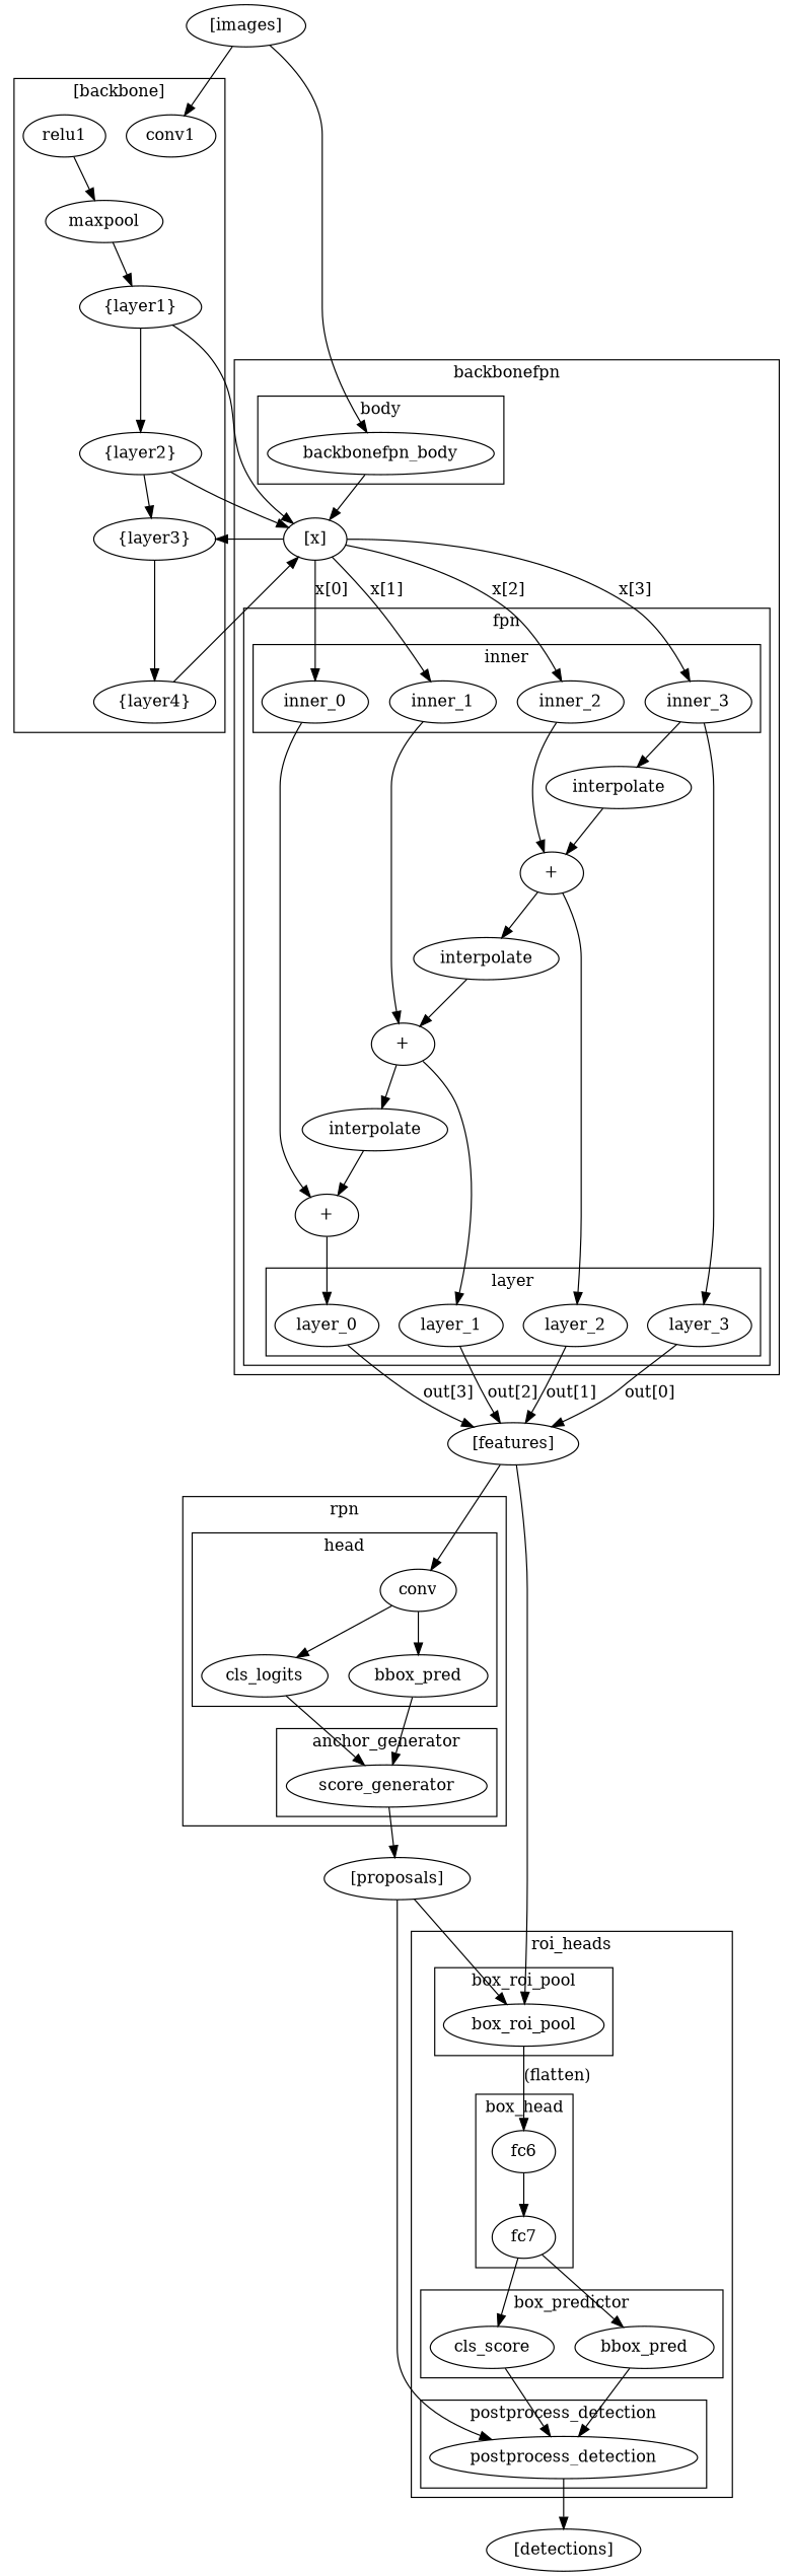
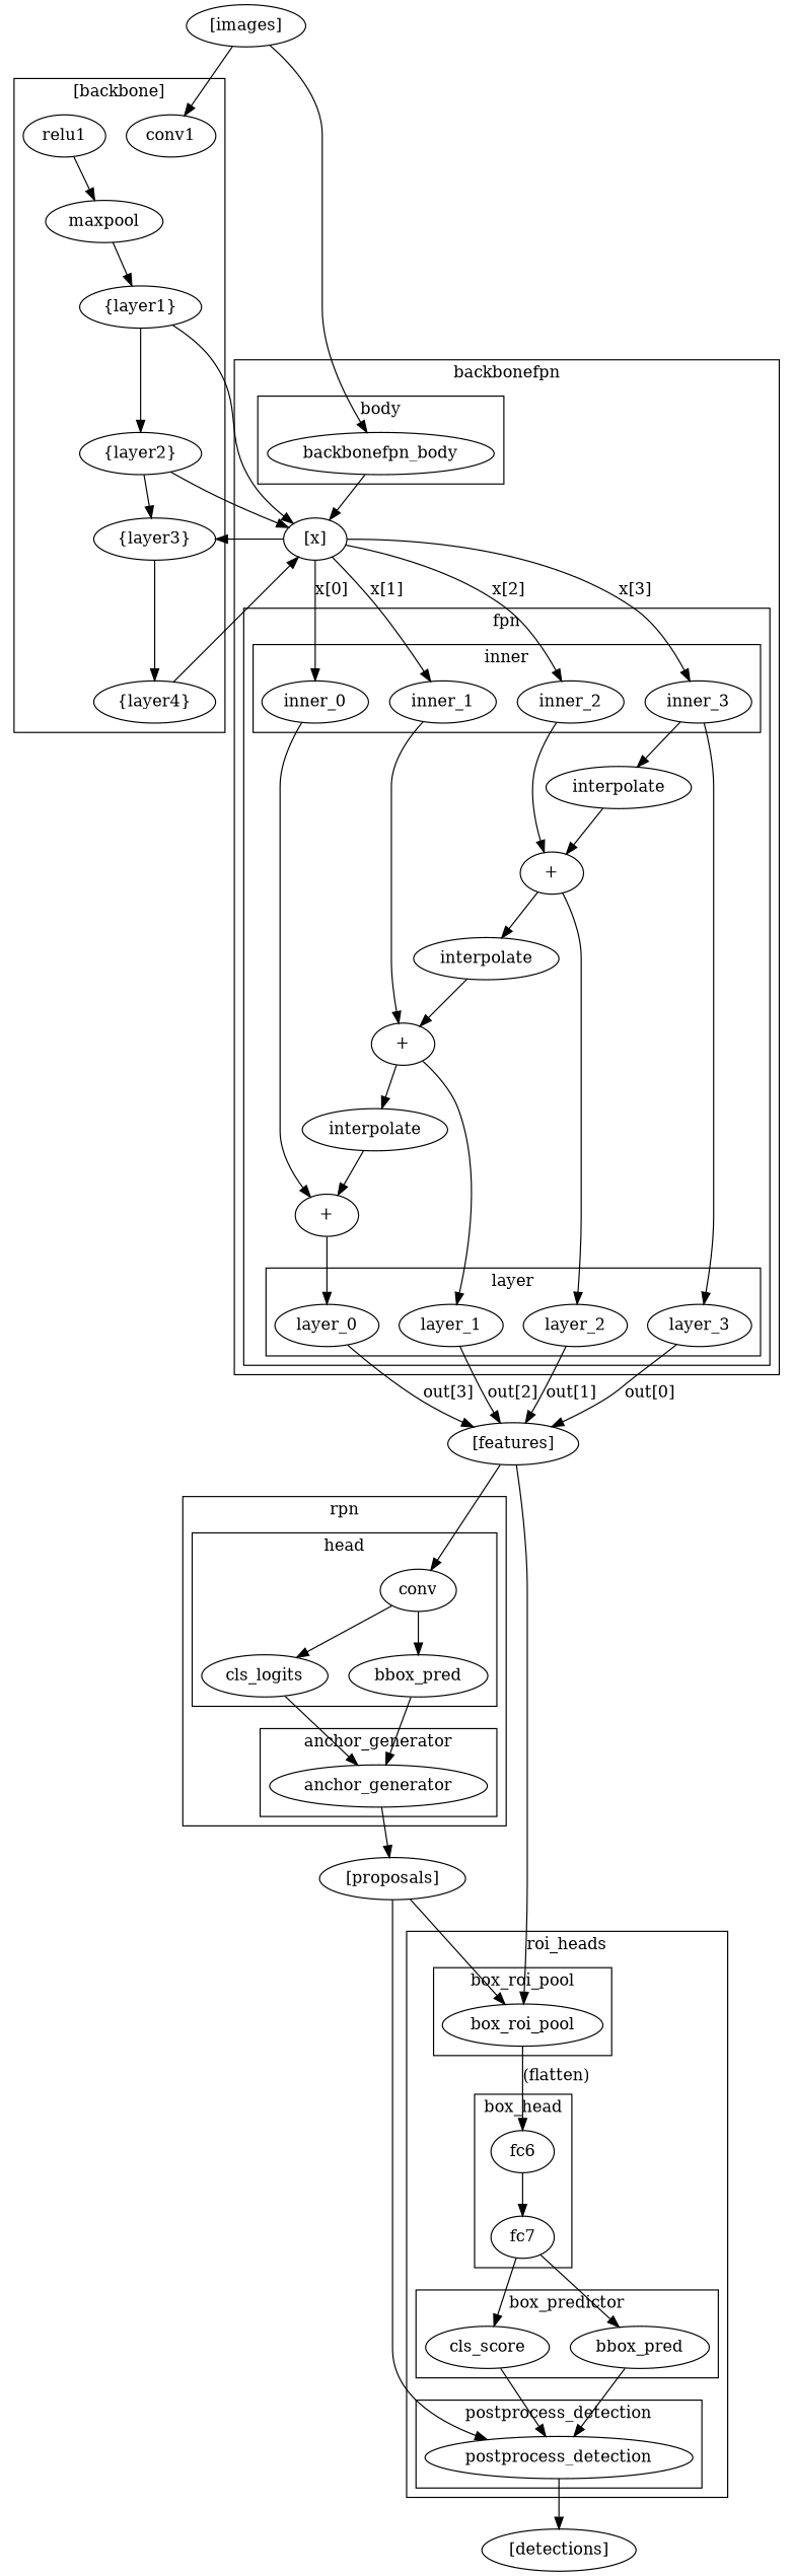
  digraph {
    backbonefpn_body
    inner_0
    inner_1
    inner_2
    inner_3
    layer_0
    layer_1
    layer_2
    layer_3
    n10 [label="+"]
    n11 [label="+"]
    n12 [label="+"]
    n13 [label=interpolate]
    n14 [label=interpolate]
    n15 [label=interpolate]
    n16 [label="[x]"]
    conv
    cls_logits
    bbox_pred
-   anchor_generator [label=score_generator]
+   anchor_generator
    box_roi_pool
    fc6
    fc7
    cls_score
    n25 [label=bbox_pred]
    postprocess_detection
    n27 [label="[images]"]
    n28 [label="[features]"]
    n29 [label="[proposals]"]
    n30 [label="[detections]"]
    conv1
    n32 [label="{layer1}"]
    maxpool
    n34 [label="{layer2}"]
    n35 [label="{layer3}"]
    n36 [label="{layer4}"]
    relu1
    subgraph sub_1 {
      label=FasterRCNN
      n27
      n28
      n29
      n30
      subgraph cluster_2 {
        label=backbonefpn
        n16
        subgraph cluster_3 {
          label=body
          backbonefpn_body
        }
        subgraph cluster_4 {
          label=fpn
          n10
          n11
          n12
          n13
          n14
          n15
          subgraph cluster_5 {
            label=inner
            inner_0
            inner_1
            inner_2
            inner_3
          }
          subgraph cluster_6 {
            label=layer
            layer_0
            layer_1
            layer_2
            layer_3
          }
        }
      }
      subgraph cluster_7 {
        label=rpn
        subgraph cluster_8 {
          label=head
          conv
          cls_logits
          bbox_pred
        }
        subgraph cluster_9 {
          label=anchor_generator
          anchor_generator
        }
      }
      subgraph cluster_10 {
        label=roi_heads
        subgraph cluster_11 {
          label=box_roi_pool
          box_roi_pool
        }
        subgraph cluster_12 {
          label=box_head
          fc6
          fc7
        }
        subgraph cluster_13 {
          label=box_predictor
          cls_score
          n25
        }
        subgraph cluster_14 {
          label=postprocess_detection
          postprocess_detection
        }
      }
    }
    subgraph sub_15 {
      n16
      n27
      subgraph cluster_16 {
        label="[backbone]"
        conv1
        n32
        maxpool
        n34
        n35
        n36
        relu1
      }
    }
    backbonefpn_body -> n16
    inner_0 -> n10
    inner_1 -> n11
    inner_2 -> n12
    inner_3 -> layer_3
    inner_3 -> n13
    layer_0 -> n28 [label="out[3]"]
    layer_1 -> n28 [label="out[2]"]
    layer_2 -> n28 [label="out[1]"]
    layer_3 -> n28 [label="out[0]"]
    n10 -> layer_0
    n11 -> layer_1
    n11 -> n14
    n12 -> layer_2
    n12 -> n15
    n13 -> n12
    n14 -> n10
    n15 -> n11
    n16 -> inner_0 [label="x[0]"]
    n16 -> inner_1 [label="x[1]"]
    n16 -> inner_2 [label="x[2]"]
    n16 -> inner_3 [label="x[3]"]
    n16 -> n35
    conv -> cls_logits
    conv -> bbox_pred
    cls_logits -> anchor_generator
    bbox_pred -> anchor_generator
    anchor_generator -> n29
    box_roi_pool -> fc6 [label="(flatten)"]
    fc6 -> fc7
    fc7 -> cls_score
    fc7 -> n25
    cls_score -> postprocess_detection
    n25 -> postprocess_detection
    postprocess_detection -> n30
    n27 -> backbonefpn_body
    n27 -> conv1
    n28 -> conv
    n28 -> box_roi_pool
    n29 -> box_roi_pool
    n29 -> postprocess_detection
    n32 -> n16
    n32 -> n34
    maxpool -> n32
    n34 -> n16
    n34 -> n35
    n35 -> n36
    n36 -> n16
    relu1 -> maxpool
  }
